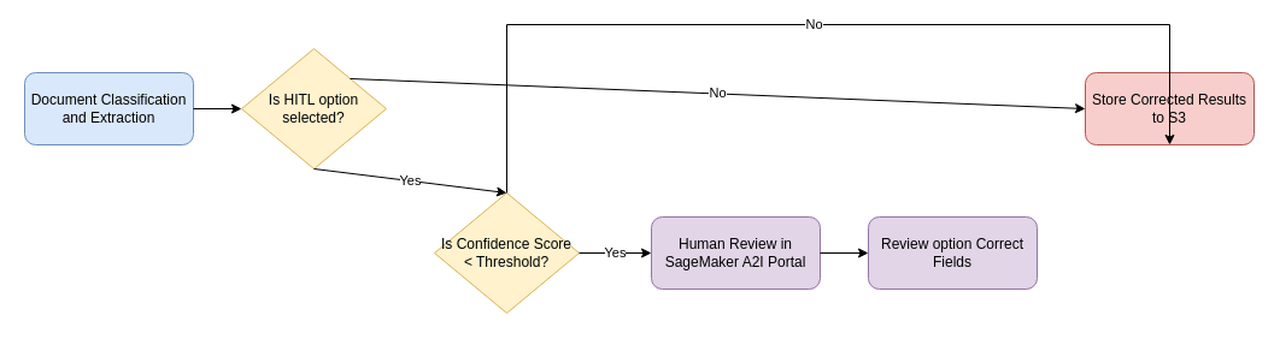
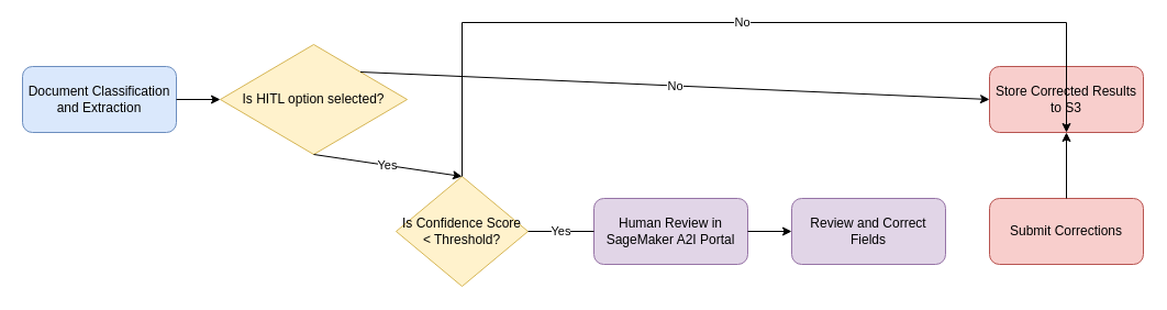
  <mxCell id="0" />
  <mxCell id="1" parent="0" />
  <mxCell id="2" value="Document Classification and Extraction" style="rounded=1;whiteSpace=wrap;html=1;fillColor=#dae8fc;strokeColor=#6c8ebf;" vertex="1" parent="1"><mxGeometry x="20" y="60" width="140" height="60" as="geometry" /></mxCell>
- <mxCell id="3" value="Is HITL option selected?" style="rhombus;whiteSpace=wrap;html=1;fillColor=#fff2cc;strokeColor=#d6b656;" vertex="1" parent="1"><mxGeometry x="200" y="40" width="120" height="100" as="geometry" /></mxCell>
+ <mxCell id="3" value="Is HITL option selected?" style="rhombus;whiteSpace=wrap;html=1;fillColor=#fff2cc;strokeColor=#d6b656;" vertex="1" parent="1"><mxGeometry x="200" y="40" width="170" height="100" as="geometry" /></mxCell>
  <mxCell id="4" value="Is Confidence Score &lt; Threshold?" style="rhombus;whiteSpace=wrap;html=1;fillColor=#fff2cc;strokeColor=#d6b656;" vertex="1" parent="1"><mxGeometry x="360" y="160" width="120" height="100" as="geometry" /></mxCell>
  <mxCell id="5" value="Human Review in SageMaker A2I Portal" style="rounded=1;whiteSpace=wrap;html=1;fillColor=#e1d5e7;strokeColor=#9673a6;" vertex="1" parent="1"><mxGeometry x="540" y="180" width="140" height="60" as="geometry" /></mxCell>
- <mxCell id="6" value="Review option Correct Fields" style="rounded=1;whiteSpace=wrap;html=1;fillColor=#e1d5e7;strokeColor=#9673a6;" vertex="1" parent="1"><mxGeometry x="720" y="180" width="140" height="60" as="geometry" /></mxCell>
+ <mxCell id="6" value="Review and Correct Fields" style="rounded=1;whiteSpace=wrap;html=1;fillColor=#e1d5e7;strokeColor=#9673a6;" vertex="1" parent="1"><mxGeometry x="720" y="180" width="140" height="60" as="geometry" /></mxCell>
+ <mxCell id="7" value="Submit Corrections" style="rounded=1;whiteSpace=wrap;html=1;fillColor=#f8cecc;strokeColor=#b85450;" vertex="1" parent="1"><mxGeometry x="900" y="180" width="140" height="60" as="geometry" /></mxCell>
  <mxCell id="8" value="Store Corrected Results to S3" style="rounded=1;whiteSpace=wrap;html=1;fillColor=#f8cecc;strokeColor=#b85450;" vertex="1" parent="1"><mxGeometry x="900" y="60" width="140" height="60" as="geometry" /></mxCell>
  <mxCell id="9" value="" style="endArrow=classic;html=1;rounded=0;exitX=1;exitY=0.5;exitDx=0;exitDy=0;entryX=0;entryY=0.5;entryDx=0;entryDy=0;" edge="1" parent="1" source="2" target="3"><mxGeometry width="50" height="50" relative="1" as="geometry"><mxPoint x="170" y="90" as="sourcePoint" /><mxPoint x="190" y="90" as="targetPoint" /></mxGeometry></mxCell>
  <mxCell id="10" value="Yes" style="endArrow=classic;html=1;rounded=0;exitX=0.5;exitY=1;exitDx=0;exitDy=0;entryX=0.5;entryY=0;entryDx=0;entryDy=0;" edge="1" parent="1" source="3" target="4"><mxGeometry width="50" height="50" relative="1" as="geometry"><mxPoint x="260" y="150" as="sourcePoint" /><mxPoint x="420" y="150" as="targetPoint" /></mxGeometry></mxCell>
  <mxCell id="11" value="No" style="endArrow=classic;html=1;rounded=0;exitX=1;exitY=0;exitDx=0;exitDy=0;entryX=0;entryY=0.5;entryDx=0;entryDy=0;" edge="1" parent="1" source="3" target="8"><mxGeometry width="50" height="50" relative="1" as="geometry"><mxPoint x="330" y="60" as="sourcePoint" /><mxPoint x="890" y="90" as="targetPoint" /></mxGeometry></mxCell>
- <mxCell id="12" value="Yes" style="endArrow=classic;html=1;rounded=0;exitX=1;exitY=0.5;exitDx=0;exitDy=0;entryX=0;entryY=0.5;entryDx=0;entryDy=0;" edge="1" parent="1" source="4" target="5"><mxGeometry width="50" height="50" relative="1" as="geometry"><mxPoint x="490" y="210" as="sourcePoint" /><mxPoint x="530" y="210" as="targetPoint" /></mxGeometry></mxCell>
+ <mxCell id="12" value="Yes" style="endArrow=none;html=1;rounded=0;exitX=1;exitY=0.5;exitDx=0;exitDy=0;entryX=0;entryY=0.5;entryDx=0;entryDy=0;" edge="1" parent="1" source="4" target="5"><mxGeometry width="50" height="50" relative="1" as="geometry"><mxPoint x="490" y="210" as="sourcePoint" /><mxPoint x="530" y="210" as="targetPoint" /></mxGeometry></mxCell>
  <mxCell id="13" value="No" style="endArrow=classic;html=1;rounded=0;exitX=0.5;exitY=0;exitDx=0;exitDy=0;entryX=0.5;entryY=1;entryDx=0;entryDy=0;" edge="1" parent="1" source="4" target="8"><mxGeometry width="50" height="50" relative="1" as="geometry"><mxPoint x="420" y="150" as="sourcePoint" /><mxPoint x="970" y="130" as="targetPoint" /><Array as="points"><mxPoint x="420" y="20" /><mxPoint x="970" y="20" /></Array></mxGeometry></mxCell>
  <mxCell id="14" value="" style="endArrow=classic;html=1;rounded=0;exitX=1;exitY=0.5;exitDx=0;exitDy=0;entryX=0;entryY=0.5;entryDx=0;entryDy=0;" edge="1" parent="1" source="5" target="6"><mxGeometry width="50" height="50" relative="1" as="geometry"><mxPoint x="690" y="210" as="sourcePoint" /><mxPoint x="710" y="210" as="targetPoint" /></mxGeometry></mxCell>
+ <mxCell id="15" value="" style="endArrow=classic;html=1;rounded=0;exitX=0.5;exitY=0;exitDx=0;exitDy=0;entryX=0.5;entryY=1;entryDx=0;entryDy=0;" edge="1" parent="1" source="7" target="8"><mxGeometry width="50" height="50" relative="1" as="geometry"><mxPoint x="970" y="170" as="sourcePoint" /><mxPoint x="970" y="130" as="targetPoint" /></mxGeometry></mxCell>
